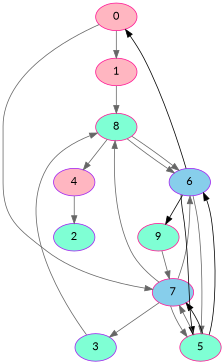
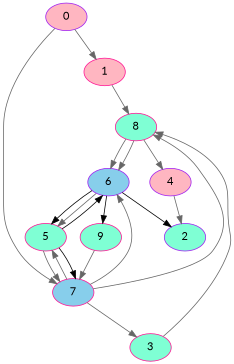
  digraph {
    fontname=Lato
    node [color=deeppink fillcolor=aquamarine fontname=Lato style=filled]
    edge [color=gray40 fontname=Lato]
-   0 [fillcolor=lightpink]
+   0 [color=purple fillcolor=lightpink]
    1 [fillcolor=lightpink]
    7 [fillcolor=skyblue]
    8
    4 [color=purple fillcolor=lightpink]
    6 [color=purple fillcolor=skyblue]
    2 [color=purple]
    5
    9
-   3 [color=purple]
+   3
    0 -> 1
    0 -> 7
    1 -> 8
    7 -> 8
    7 -> 6
    7 -> 5
    7 -> 3
    8 -> 4
    8 -> 6
    8 -> 6
    4 -> 2
-   6 -> 0 [color=black]
+   6 -> 2 [color=black]
    6 -> 5 [color=black]
    6 -> 5
    6 -> 9 [color=black]
    5 -> 7
    5 -> 7 [color=black]
    5 -> 6 [color=black]
    9 -> 7
    3 -> 8
  }
